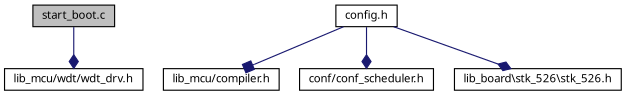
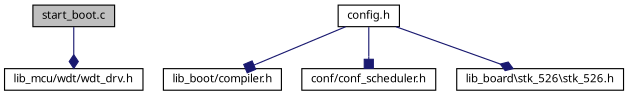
  digraph {
    node [color=black fillcolor=white fontname="FreeSans.ttf" fontsize=10 shape=record style=filled]
    edge [arrowhead=diamond color=midnightblue fontname="FreeSans.ttf" fontsize=10 labelfontname="FreeSans.ttf" labelfontsize=10 style=solid]
    n1 [fillcolor=grey75 fontcolor=black height=0.2 label="start_boot.c" width=0.4]
    n2 [height=0.2 label="lib_mcu/wdt/wdt_drv.h" width=0.4]
    n3 [height=0.2 label="config.h" width=0.4]
-   n4 [height=0.2 label="lib_mcu/compiler.h" width=0.4]
+   n4 [height=0.2 label="lib_boot/compiler.h" width=0.4]
    n5 [height=0.2 label="conf/conf_scheduler.h" width=0.4]
    n6 [height=0.2 label="lib_board\\stk_526\\stk_526.h" width=0.4]
    n1 -> n2
    n3 -> n4 [arrowhead=box]
-   n3 -> n5
+   n3 -> n5 [arrowhead=box]
    n3 -> n6
  }
